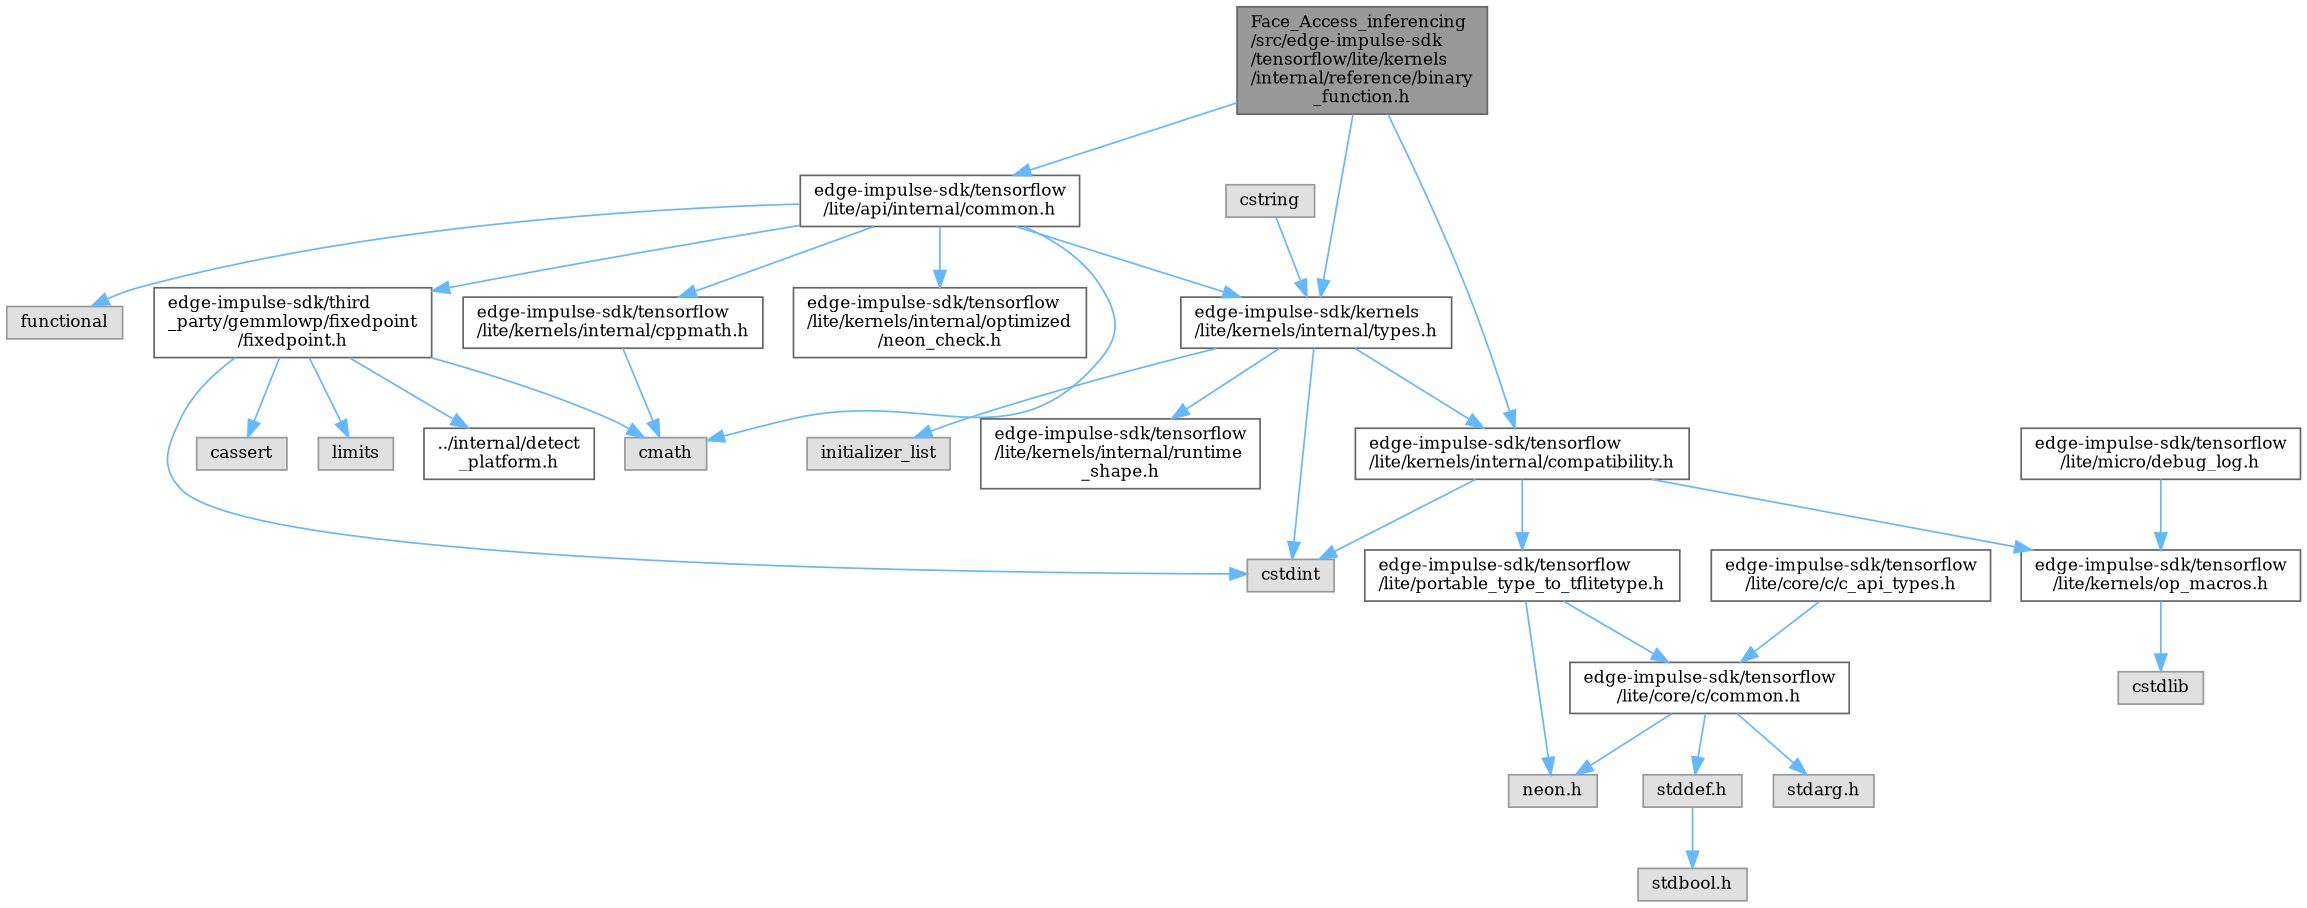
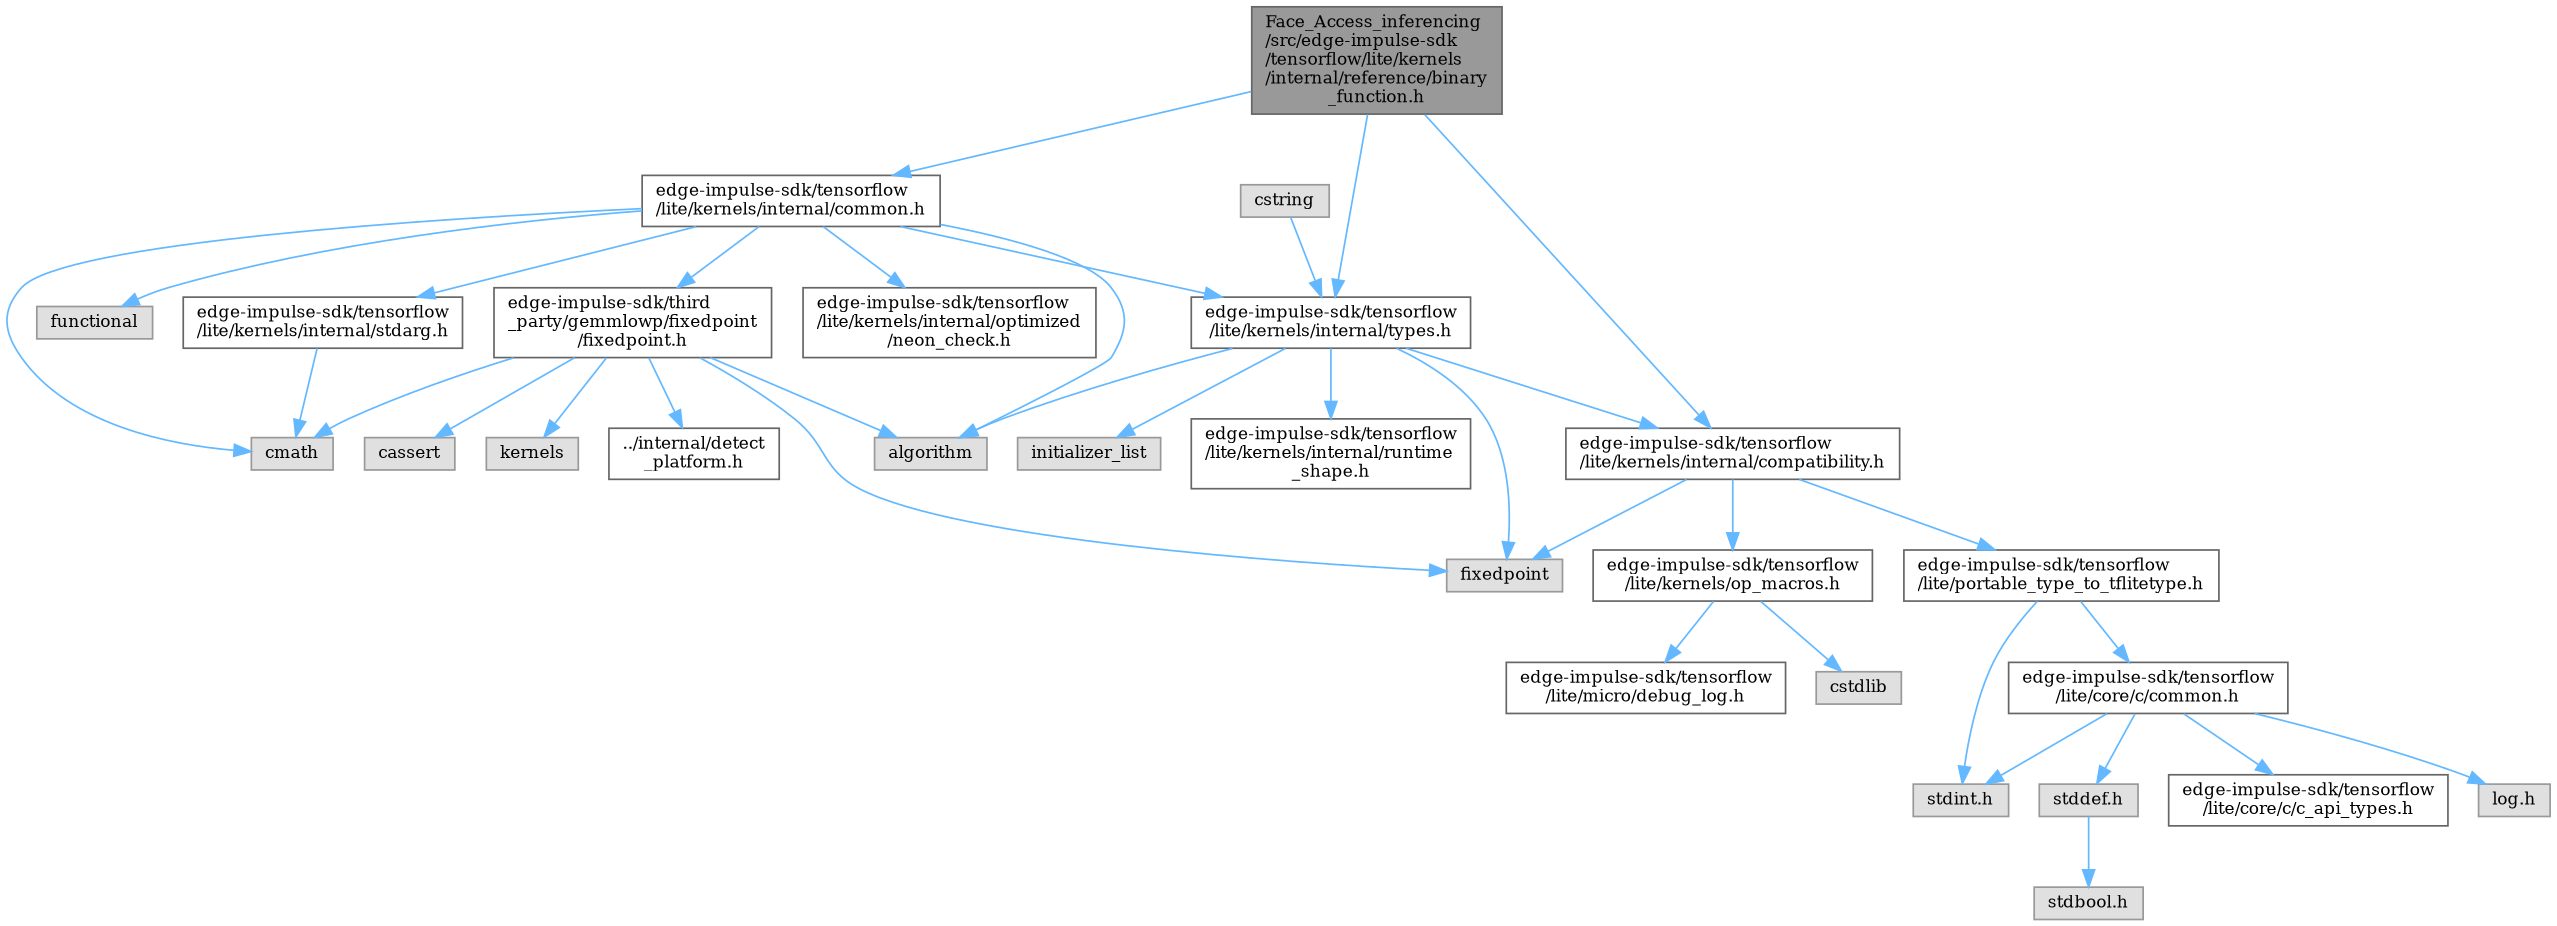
  digraph {
    fontname="DejaVu Serif"
    node [color=grey40 fillcolor=white fontname="DejaVu Serif" fontsize=10 shape=box style=filled]
    edge [color=steelblue1 fontname="DejaVu Serif" fontsize=10 labelfontname=Helvetica labelfontsize=10 style=solid]
    n1 [color=gray40 fillcolor=grey60 fontcolor=black height=0.2 label="Face_Access_inferencing\l/src/edge-impulse-sdk\l/tensorflow/lite/kernels\l/internal/reference/binary\l_function.h" width=0.4]
-   n2 [height=0.2 label="edge-impulse-sdk/tensorflow\l/lite/api/internal/common.h" width=0.4]
-   n3 [height=0.2 label="edge-impulse-sdk/kernels\l/lite/kernels/internal/types.h" width=0.4]
+   n2 [height=0.2 label="edge-impulse-sdk/tensorflow\l/lite/kernels/internal/common.h" width=0.4]
+   n3 [height=0.2 label="edge-impulse-sdk/tensorflow\l/lite/kernels/internal/types.h" width=0.4]
    n4 [height=0.2 label="edge-impulse-sdk/tensorflow\l/lite/kernels/internal/compatibility.h" width=0.4]
+   n5 [color=grey60 fillcolor="#E0E0E0" height=0.2 label=algorithm width=0.4]
    n6 [color=grey60 fillcolor="#E0E0E0" height=0.2 label=cmath width=0.4]
    n7 [color=grey60 fillcolor="#E0E0E0" height=0.2 label=functional width=0.4]
    n8 [height=0.2 label="edge-impulse-sdk/third\l_party/gemmlowp/fixedpoint\l/fixedpoint.h" width=0.4]
-   n9 [height=0.2 label="edge-impulse-sdk/tensorflow\l/lite/kernels/internal/cppmath.h" width=0.4]
+   n9 [height=0.2 label="edge-impulse-sdk/tensorflow\l/lite/kernels/internal/stdarg.h" width=0.4]
    n10 [height=0.2 label="edge-impulse-sdk/tensorflow\l/lite/kernels/internal/optimized\l/neon_check.h" width=0.4]
-   n11 [color=grey60 fillcolor="#E0E0E0" height=0.2 label=cstdint width=0.4]
+   n11 [color=grey60 fillcolor="#E0E0E0" height=0.2 label=fixedpoint width=0.4]
    n12 [color=grey60 fillcolor="#E0E0E0" height=0.2 label=initializer_list width=0.4]
    n13 [height=0.2 label="edge-impulse-sdk/tensorflow\l/lite/kernels/internal/runtime\l_shape.h" width=0.4]
    n14 [height=0.2 label="edge-impulse-sdk/tensorflow\l/lite/portable_type_to_tflitetype.h" width=0.4]
    n15 [height=0.2 label="edge-impulse-sdk/tensorflow\l/lite/kernels/op_macros.h" width=0.4]
    n16 [color=grey60 fillcolor="#E0E0E0" height=0.2 label=cassert width=0.4]
-   n17 [color=grey60 fillcolor="#E0E0E0" height=0.2 label=limits width=0.4]
+   n17 [color=grey60 fillcolor="#E0E0E0" height=0.2 label=kernels width=0.4]
    n18 [height=0.2 label="../internal/detect\l_platform.h" width=0.4]
    n19 [color=grey60 fillcolor="#E0E0E0" height=0.2 label=cstring width=0.4]
-   n20 [color=grey60 fillcolor="#E0E0E0" height=0.2 label="neon.h" width=0.4]
+   n20 [color=grey60 fillcolor="#E0E0E0" height=0.2 label="stdint.h" width=0.4]
    n21 [height=0.2 label="edge-impulse-sdk/tensorflow\l/lite/core/c/common.h" width=0.4]
    n22 [height=0.2 label="edge-impulse-sdk/tensorflow\l/lite/micro/debug_log.h" width=0.4]
    n23 [color=grey60 fillcolor="#E0E0E0" height=0.2 label=cstdlib width=0.4]
-   n24 [color=grey60 fillcolor="#E0E0E0" height=0.2 label="stdarg.h" width=0.4]
+   n24 [color=grey60 fillcolor="#E0E0E0" height=0.2 label="log.h" width=0.4]
    n25 [color=grey60 fillcolor="#E0E0E0" height=0.2 label="stddef.h" width=0.4]
    n26 [height=0.2 label="edge-impulse-sdk/tensorflow\l/lite/core/c/c_api_types.h" width=0.4]
    n27 [color=grey60 fillcolor="#E0E0E0" height=0.2 label="stdbool.h" width=0.4]
    n1 -> n2
    n1 -> n3
    n1 -> n4
    n2 -> n3
+   n2 -> n5
    n2 -> n6
    n2 -> n7
    n2 -> n8
    n2 -> n9
    n2 -> n10
    n3 -> n4
+   n3 -> n5
    n3 -> n11
    n3 -> n12
    n3 -> n13
    n4 -> n11
    n4 -> n14
    n4 -> n15
+   n8 -> n5
    n8 -> n6
    n8 -> n11
    n8 -> n16
    n8 -> n17
    n8 -> n18
    n9 -> n6
    n14 -> n20
    n14 -> n21
-   n22 -> n15
+   n15 -> n22
    n15 -> n23
    n19 -> n3
    n21 -> n20
    n21 -> n24
    n21 -> n25
-   n26 -> n21
+   n21 -> n26
    n25 -> n27
  }
